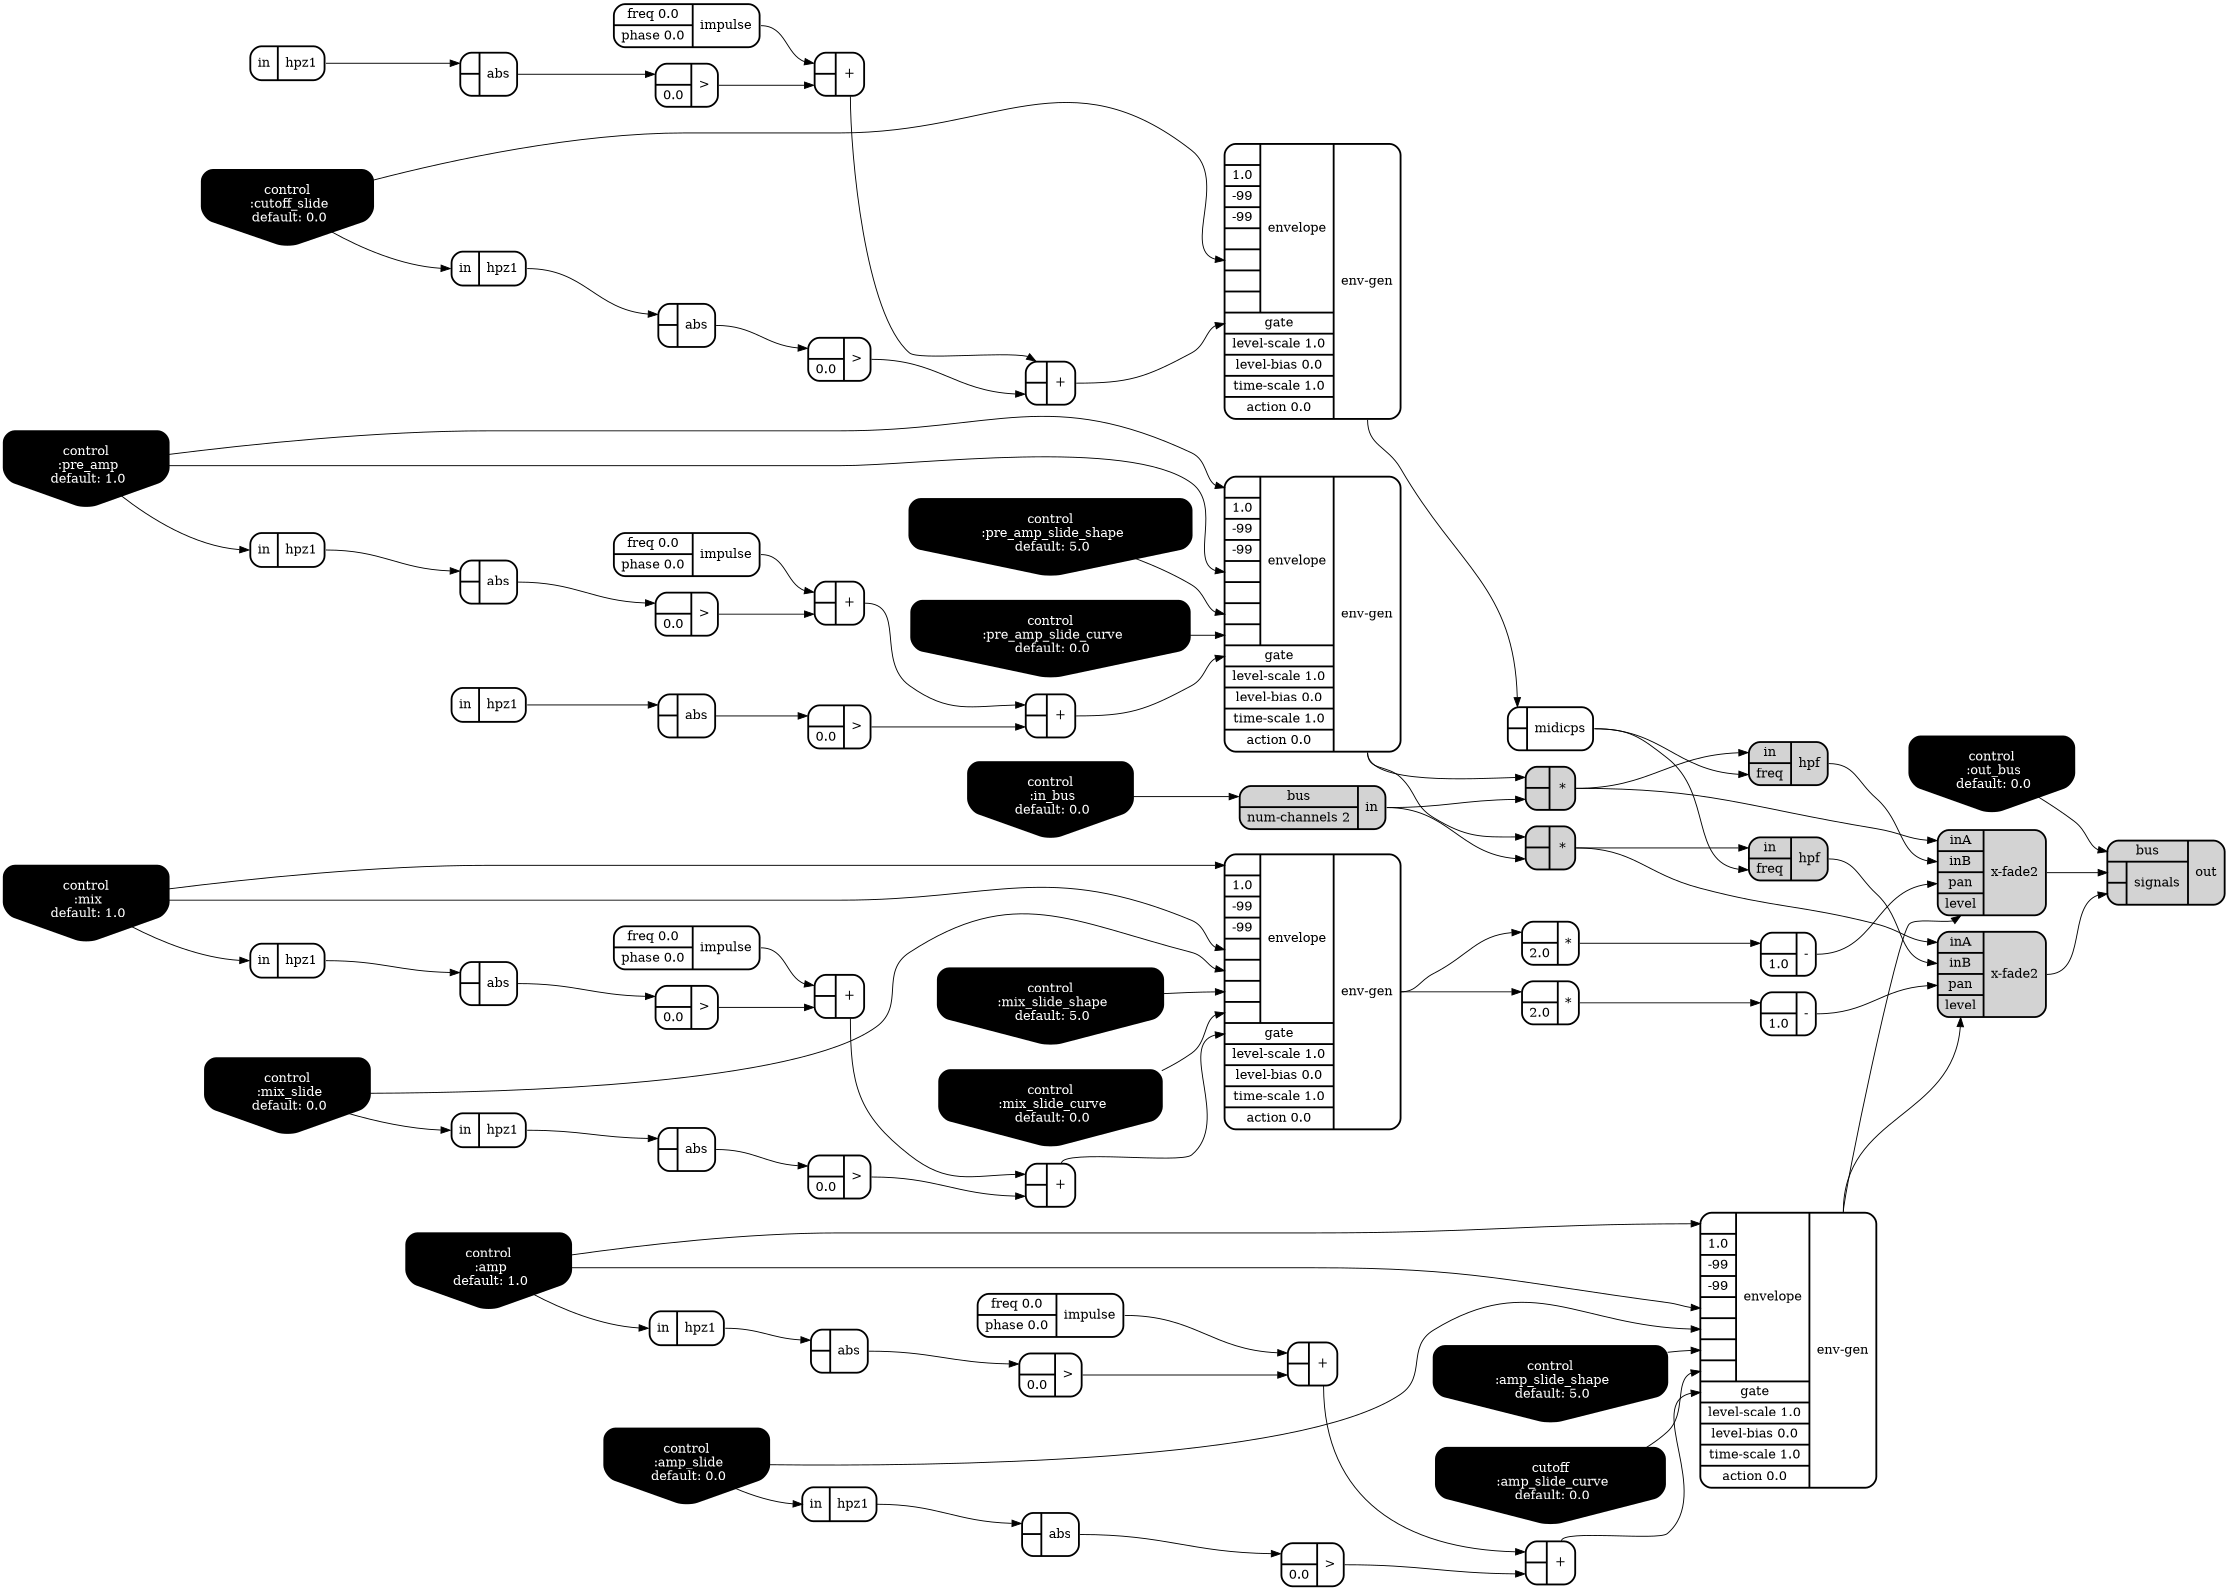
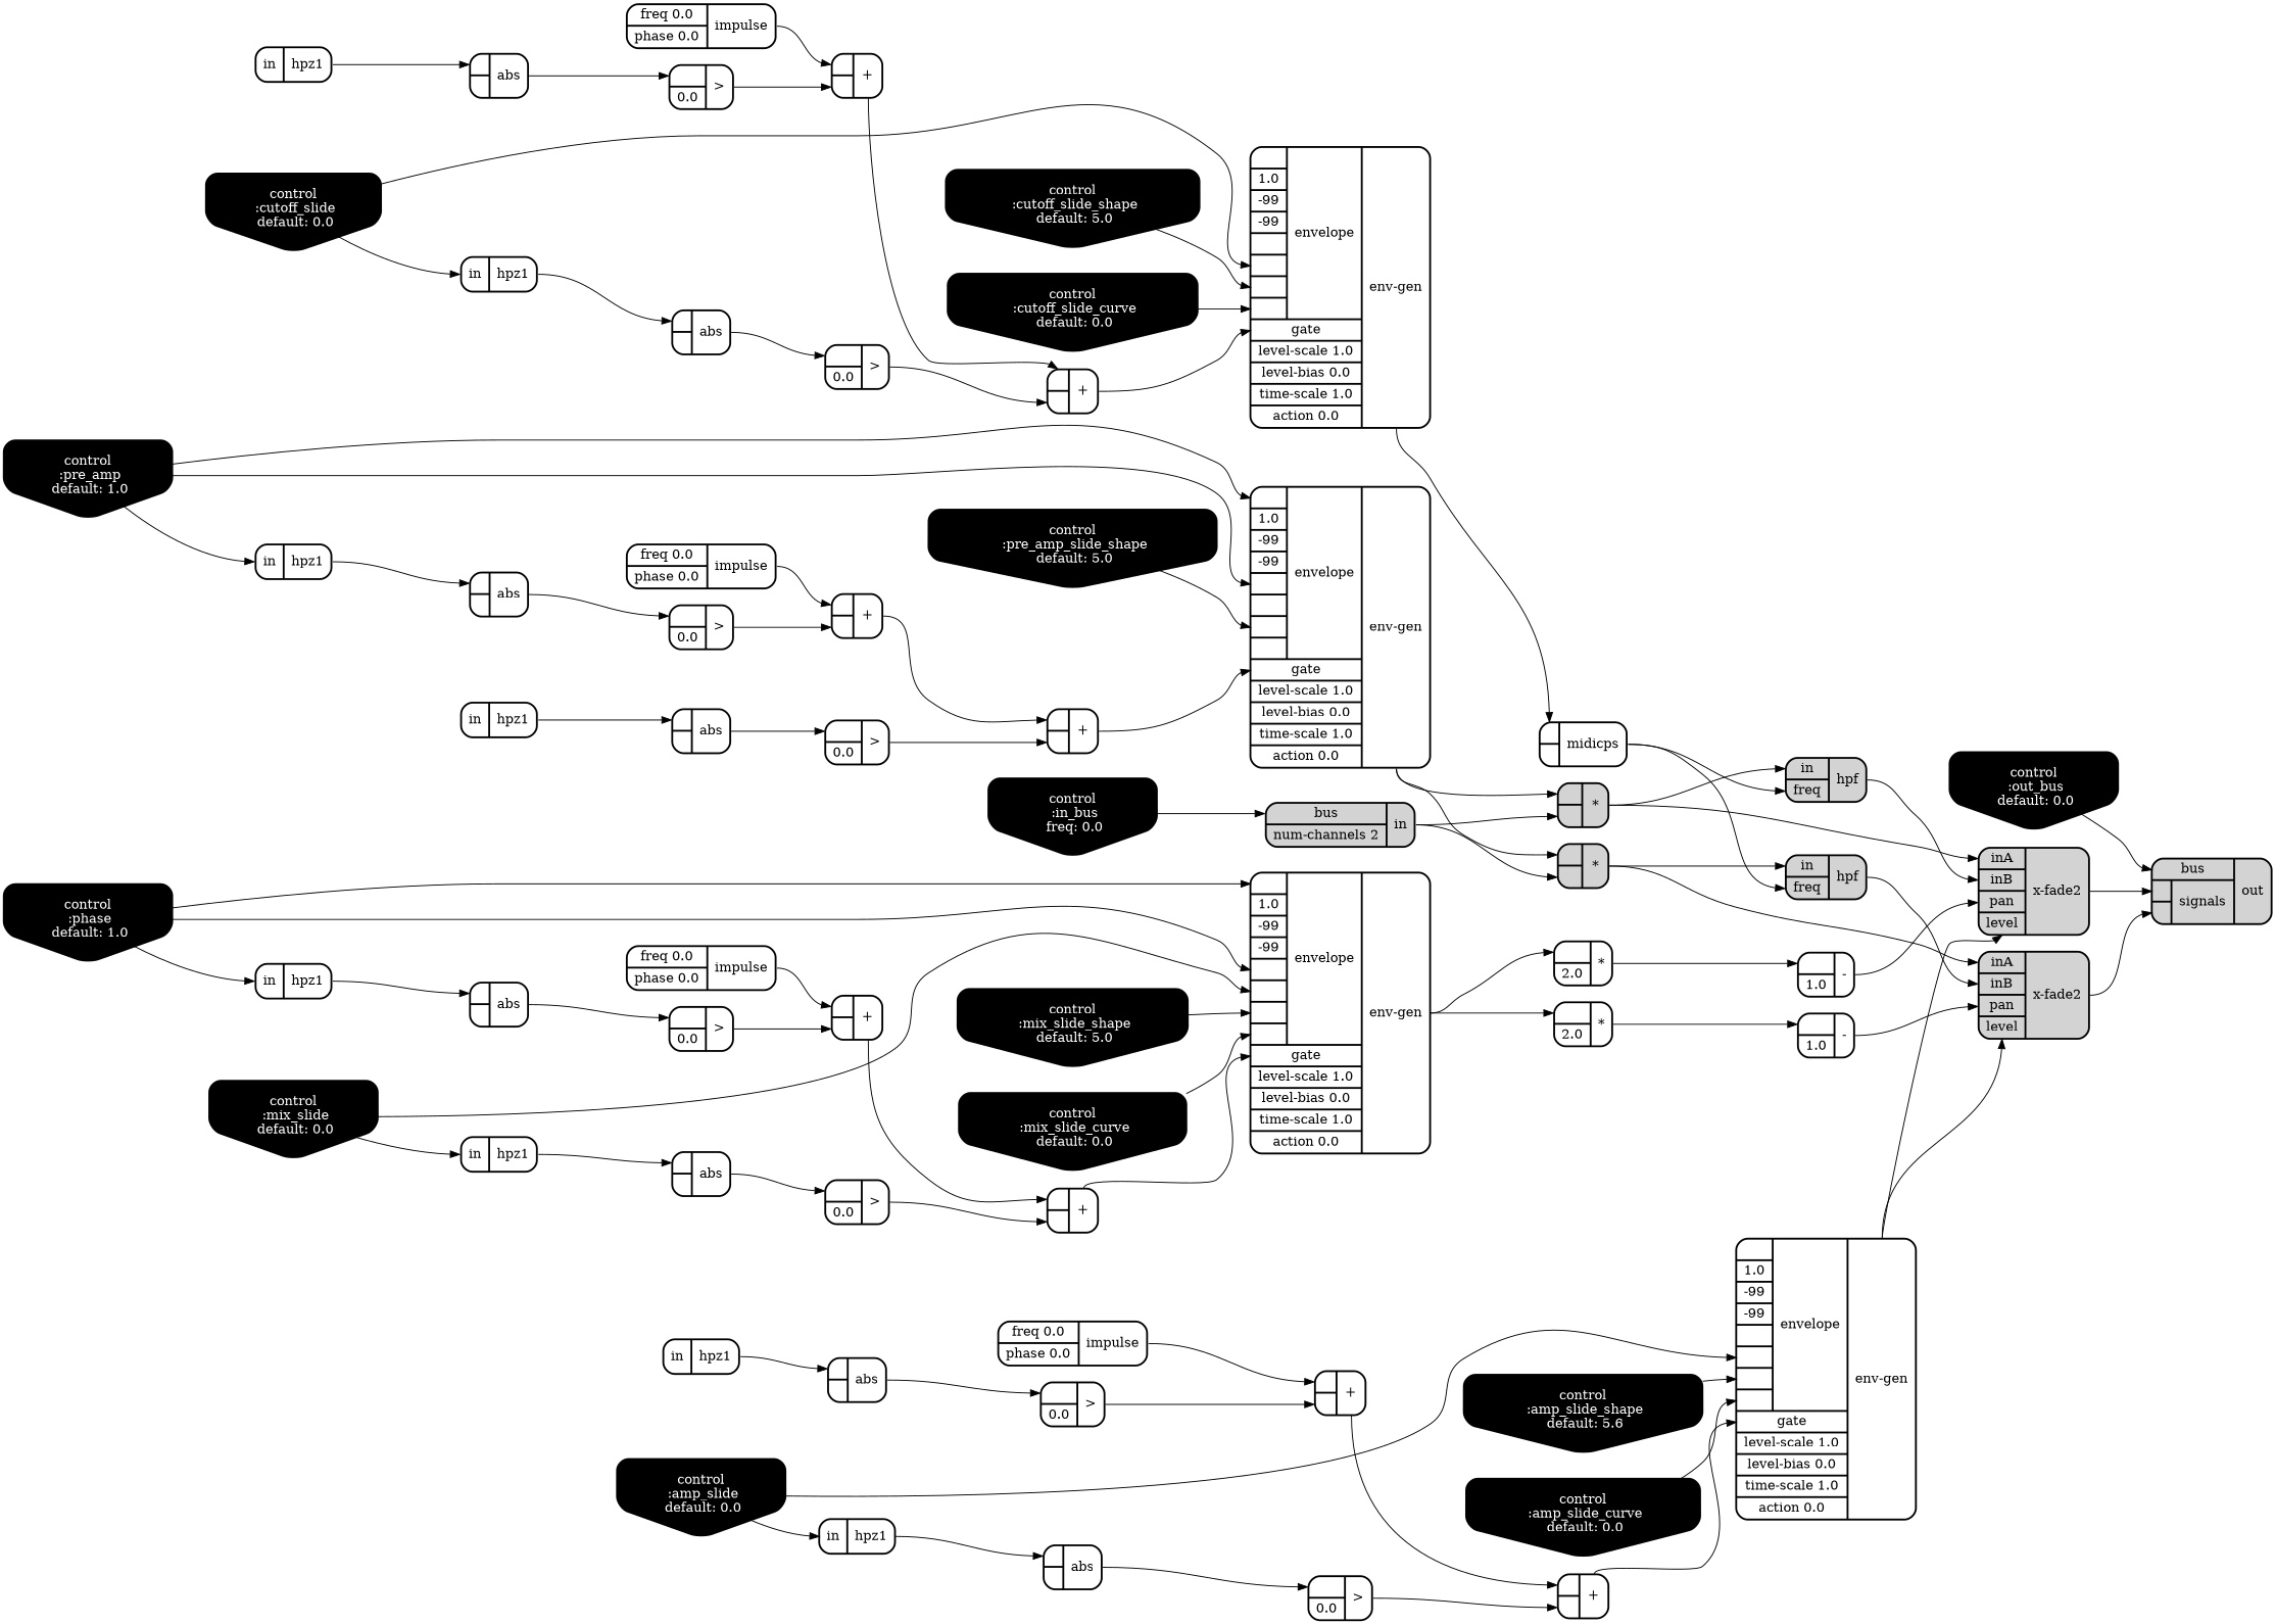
  digraph {
    rankdir=LR
    node [rankdir=LR shape=record style="bold, rounded"]
    edge [headport=a tailport=__UG_NAME__]
    n1 [label="{{ <a> |<b> } |<__UG_NAME__>* }" style="filled, bold, rounded"]
    n2 [label="{{ <in> in|<freq> freq} |<__UG_NAME__>hpf }" style="filled, bold, rounded"]
    n3 [label="{{ <ina> inA|<inb> inB|<pan> pan|<level> level} |<__UG_NAME__>x-fade2 }" style="filled, bold, rounded"]
    n4 [label="{{ <bus> bus|{{<signals___x____fade2___0>|<signals___x____fade2___1>}|signals}} |<__UG_NAME__>out }" style="filled, bold, rounded"]
    n5 [label="{{ <a> |<b> 2.0} |<__UG_NAME__>* }"]
    n6 [label="{{ <a> |<b> 1.0} |<__UG_NAME__>- }"]
    n7 [label="{{ <a> |<b> } |<__UG_NAME__>* }" style="filled, bold, rounded"]
    n8 [label="{{ <in> in|<freq> freq} |<__UG_NAME__>hpf }" style="filled, bold, rounded"]
    n9 [label="{{ <ina> inA|<inb> inB|<pan> pan|<level> level} |<__UG_NAME__>x-fade2 }" style="filled, bold, rounded"]
    n10 [label="{{ <a> |<b> 2.0} |<__UG_NAME__>* }"]
    n11 [label="{{ <a> |<b> 1.0} |<__UG_NAME__>- }"]
    n12 [label="{{ <a> |<b> } |<__UG_NAME__>+ }"]
    n13 [label="{{ <a> |<b> } |<__UG_NAME__>+ }"]
    n14 [label="{{ {{<envelope___control___0>|1.0|-99|-99|<envelope___control___4>|<envelope___control___5>|<envelope___control___6>|<envelope___control___7>}|envelope}|<gate> gate|<level____scale> level-scale 1.0|<level____bias> level-bias 0.0|<time____scale> time-scale 1.0|<action> action 0.0} |<__UG_NAME__>env-gen }"]
    n15 [label="{{ <a> |<b> } |<__UG_NAME__>+ }"]
    n16 [label="{{ <a> |<b> } |<__UG_NAME__>+ }"]
    n17 [label="{{ {{<envelope___control___0>|1.0|-99|-99|<envelope___control___4>|<envelope___control___5>|<envelope___control___6>|<envelope___control___7>}|envelope}|<gate> gate|<level____scale> level-scale 1.0|<level____bias> level-bias 0.0|<time____scale> time-scale 1.0|<action> action 0.0} |<__UG_NAME__>env-gen }"]
    n18 [label="{{ <a> |<b> } |<__UG_NAME__>midicps }"]
    n19 [label="{{ <a> |<b> } |<__UG_NAME__>+ }"]
    n20 [label="{{ <a> |<b> } |<__UG_NAME__>+ }"]
    n21 [label="{{ {{<envelope___control___0>|1.0|-99|-99|<envelope___control___4>|<envelope___control___5>|<envelope___control___6>|<envelope___control___7>}|envelope}|<gate> gate|<level____scale> level-scale 1.0|<level____bias> level-bias 0.0|<time____scale> time-scale 1.0|<action> action 0.0} |<__UG_NAME__>env-gen }"]
    n22 [label="{{ <a> |<b> } |<__UG_NAME__>+ }"]
    n23 [label="{{ <a> |<b> } |<__UG_NAME__>+ }"]
    n24 [label="{{ {{<envelope___control___0>|1.0|-99|-99|<envelope___control___4>|<envelope___control___5>|<envelope___control___6>|<envelope___control___7>}|envelope}|<gate> gate|<level____scale> level-scale 1.0|<level____bias> level-bias 0.0|<time____scale> time-scale 1.0|<action> action 0.0} |<__UG_NAME__>env-gen }"]
    n25 [label="{{ <a> |<b> 0.0} |<__UG_NAME__>\> }"]
    n26 [label="{{ <a> |<b> 0.0} |<__UG_NAME__>\> }"]
    n27 [label="{{ <a> |<b> 0.0} |<__UG_NAME__>\> }"]
    n28 [label="{{ <a> |<b> 0.0} |<__UG_NAME__>\> }"]
    n29 [label="{{ <a> |<b> 0.0} |<__UG_NAME__>\> }"]
    n30 [label="{{ <a> |<b> 0.0} |<__UG_NAME__>\> }"]
    n31 [label="{{ <a> |<b> 0.0} |<__UG_NAME__>\> }"]
    n32 [label="{{ <a> |<b> 0.0} |<__UG_NAME__>\> }"]
    n33 [label="{{ <a> |<b> } |<__UG_NAME__>abs }"]
    n34 [label="{{ <a> |<b> } |<__UG_NAME__>abs }"]
    n35 [label="{{ <a> |<b> } |<__UG_NAME__>abs }"]
    n36 [label="{{ <a> |<b> } |<__UG_NAME__>abs }"]
    n37 [label="{{ <a> |<b> } |<__UG_NAME__>abs }"]
    n38 [label="{{ <a> |<b> } |<__UG_NAME__>abs }"]
    n39 [label="{{ <a> |<b> } |<__UG_NAME__>abs }"]
    n40 [label="{{ <a> |<b> } |<__UG_NAME__>abs }"]
-   n41 [fillcolor=black fontcolor=white label="control\n :amp\n default: 1.0" shape=invhouse style="rounded, filled, bold" rankdir=""]
    n42 [label="{{ <in> in} |<__UG_NAME__>hpz1 }"]
    n43 [fillcolor=black fontcolor=white label="control\n :amp_slide\n default: 0.0" shape=invhouse style="rounded, filled, bold" rankdir=""]
    n44 [label="{{ <in> in} |<__UG_NAME__>hpz1 }"]
-   n45 [fillcolor=black fontcolor=white label="control\n :amp_slide_shape\n default: 5.0" shape=invhouse style="rounded, filled, bold" rankdir=""]
-   n46 [fillcolor=black fontcolor=white label="cutoff\n :amp_slide_curve\n default: 0.0" shape=invhouse style="rounded, filled, bold" rankdir=""]
-   n47 [fillcolor=black fontcolor=white label="control\n :mix\n default: 1.0" shape=invhouse style="rounded, filled, bold" rankdir=""]
+   n45 [fillcolor=black fontcolor=white label="control\n :amp_slide_shape\n default: 5.6" shape=invhouse style="rounded, filled, bold" rankdir=""]
+   n46 [fillcolor=black fontcolor=white label="control\n :amp_slide_curve\n default: 0.0" shape=invhouse style="rounded, filled, bold" rankdir=""]
+   n47 [fillcolor=black fontcolor=white label="control\n :phase\n default: 1.0" shape=invhouse style="rounded, filled, bold" rankdir=""]
    n48 [label="{{ <in> in} |<__UG_NAME__>hpz1 }"]
    n49 [fillcolor=black fontcolor=white label="control\n :mix_slide\n default: 0.0" shape=invhouse style="rounded, filled, bold" rankdir=""]
    n50 [label="{{ <in> in} |<__UG_NAME__>hpz1 }"]
    n51 [fillcolor=black fontcolor=white label="control\n :mix_slide_shape\n default: 5.0" shape=invhouse style="rounded, filled, bold" rankdir=""]
    n52 [fillcolor=black fontcolor=white label="control\n :mix_slide_curve\n default: 0.0" shape=invhouse style="rounded, filled, bold" rankdir=""]
    n53 [fillcolor=black fontcolor=white label="control\n :pre_amp\n default: 1.0" shape=invhouse style="rounded, filled, bold" rankdir=""]
    n54 [label="{{ <in> in} |<__UG_NAME__>hpz1 }"]
    n55 [label="{{ <in> in} |<__UG_NAME__>hpz1 }"]
    n56 [fillcolor=black fontcolor=white label="control\n :pre_amp_slide_shape\n default: 5.0" shape=invhouse style="rounded, filled, bold" rankdir=""]
-   n57 [fillcolor=black fontcolor=white label="control\n :pre_amp_slide_curve\n default: 0.0" shape=invhouse style="rounded, filled, bold" rankdir=""]
    n58 [label="{{ <in> in} |<__UG_NAME__>hpz1 }"]
    n59 [fillcolor=black fontcolor=white label="control\n :cutoff_slide\n default: 0.0" shape=invhouse style="rounded, filled, bold" rankdir=""]
    n60 [label="{{ <in> in} |<__UG_NAME__>hpz1 }"]
-   n63 [fillcolor=black fontcolor=white label="control\n :in_bus\n default: 0.0" shape=invhouse style="rounded, filled, bold" rankdir=""]
+   n61 [fillcolor=black fontcolor=white label="control\n :cutoff_slide_shape\n default: 5.0" shape=invhouse style="rounded, filled, bold" rankdir=""]
+   n62 [fillcolor=black fontcolor=white label="control\n :cutoff_slide_curve\n default: 0.0" shape=invhouse style="rounded, filled, bold" rankdir=""]
+   n63 [fillcolor=black fontcolor=white label="control\n :in_bus\n freq: 0.0" shape=invhouse style="rounded, filled, bold" rankdir=""]
    n64 [label="{{ <bus> bus|<num____channels> num-channels 2} |<__UG_NAME__>in }" style="filled, bold, rounded"]
    n65 [fillcolor=black fontcolor=white label="control\n :out_bus\n default: 0.0" shape=invhouse style="rounded, filled, bold" rankdir=""]
    n66 [label="{{ <freq> freq 0.0|<phase> phase 0.0} |<__UG_NAME__>impulse }"]
    n67 [label="{{ <freq> freq 0.0|<phase> phase 0.0} |<__UG_NAME__>impulse }"]
    n68 [label="{{ <freq> freq 0.0|<phase> phase 0.0} |<__UG_NAME__>impulse }"]
    n69 [label="{{ <freq> freq 0.0|<phase> phase 0.0} |<__UG_NAME__>impulse }"]
    n1 -> n2 [headport=in]
    n1 -> n3 [headport=ina]
    n2 -> n3 [headport=inb]
    n3 -> n4 [headport=signals___x____fade2___0]
    n5 -> n6
    n6 -> n3 [headport=pan]
    n7 -> n8 [headport=in]
    n7 -> n9 [headport=ina]
    n8 -> n9 [headport=inb]
    n9 -> n4 [headport=signals___x____fade2___1]
    n10 -> n11
    n11 -> n9 [headport=pan]
    n12 -> n13
    n13 -> n14 [headport=gate]
    n14 -> n1
    n14 -> n7
    n15 -> n16
    n16 -> n17 [headport=gate]
    n17 -> n18
    n18 -> n2 [headport=freq]
    n18 -> n8 [headport=freq]
    n19 -> n20
    n20 -> n21 [headport=gate]
    n21 -> n3 [headport=level]
    n21 -> n9 [headport=level]
    n22 -> n23
    n23 -> n24 [headport=gate]
    n24 -> n5
    n24 -> n10
    n25 -> n12 [headport=b]
    n26 -> n13 [headport=b]
    n27 -> n15 [headport=b]
    n28 -> n16 [headport=b]
    n29 -> n19 [headport=b]
    n30 -> n20 [headport=b]
    n31 -> n22 [headport=b]
    n32 -> n23 [headport=b]
    n33 -> n28
    n34 -> n25
    n35 -> n26
    n36 -> n27
    n37 -> n29
    n38 -> n30
    n39 -> n31
    n40 -> n32
-   n41 -> n21 [headport=envelope___control___0]
-   n41 -> n21 [headport=envelope___control___4]
-   n41 -> n42 [headport=in]
    n42 -> n37
    n43 -> n21 [headport=envelope___control___5]
    n43 -> n44 [headport=in]
    n44 -> n38
    n45 -> n21 [headport=envelope___control___6]
    n46 -> n21 [headport=envelope___control___7]
    n47 -> n24 [headport=envelope___control___0]
    n47 -> n24 [headport=envelope___control___4]
    n47 -> n48 [headport=in]
    n48 -> n39
    n49 -> n24 [headport=envelope___control___5]
    n49 -> n50 [headport=in]
    n50 -> n40
    n51 -> n24 [headport=envelope___control___6]
    n52 -> n24 [headport=envelope___control___7]
    n53 -> n14 [headport=envelope___control___0]
    n53 -> n14 [headport=envelope___control___4]
    n53 -> n54 [headport=in]
    n54 -> n34
    n55 -> n35
    n56 -> n14 [headport=envelope___control___6]
-   n57 -> n14 [headport=envelope___control___7]
    n58 -> n36
    n59 -> n17 [headport=envelope___control___5]
    n59 -> n60 [headport=in]
    n60 -> n33
+   n61 -> n17 [headport=envelope___control___6]
+   n62 -> n17 [headport=envelope___control___7]
    n63 -> n64 [headport=bus]
    n64 -> n1 [headport=b]
    n64 -> n7 [headport=b]
    n65 -> n4 [headport=bus]
    n66 -> n12
    n67 -> n15
    n68 -> n19
    n69 -> n22
  }
